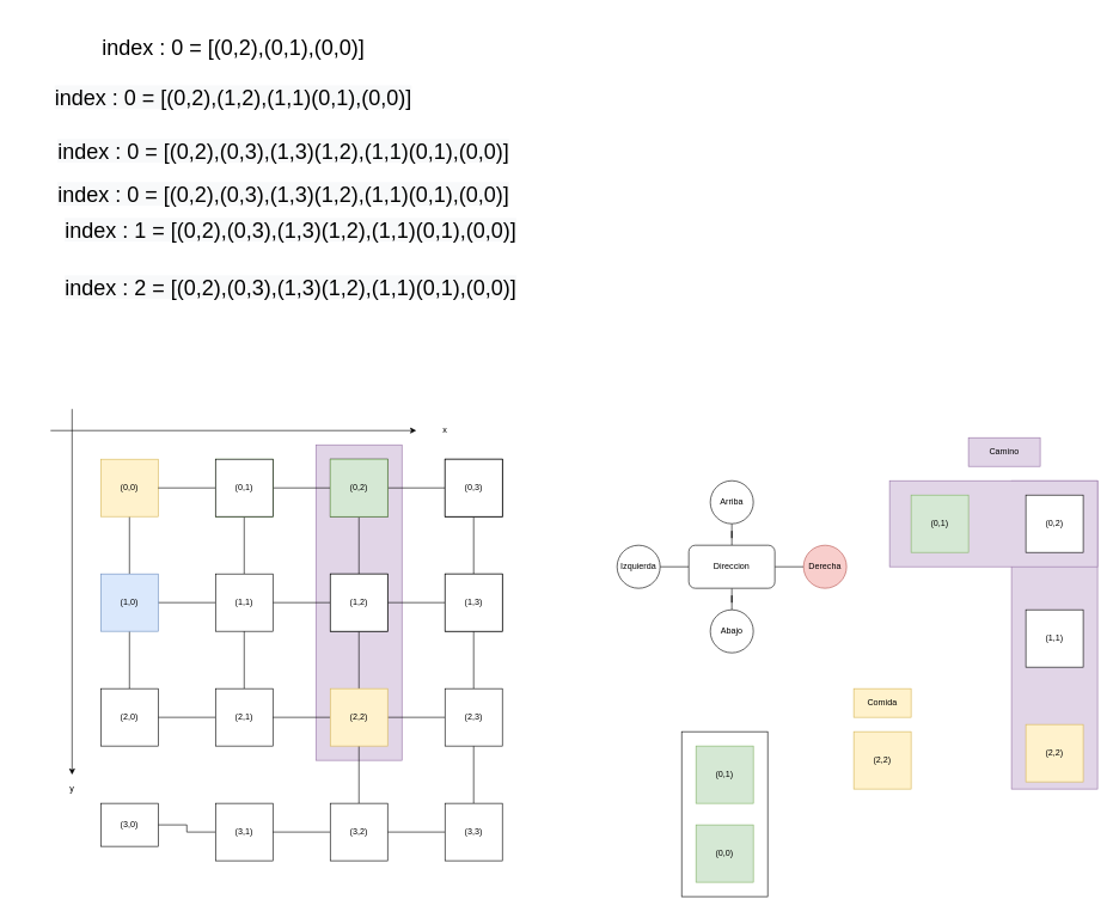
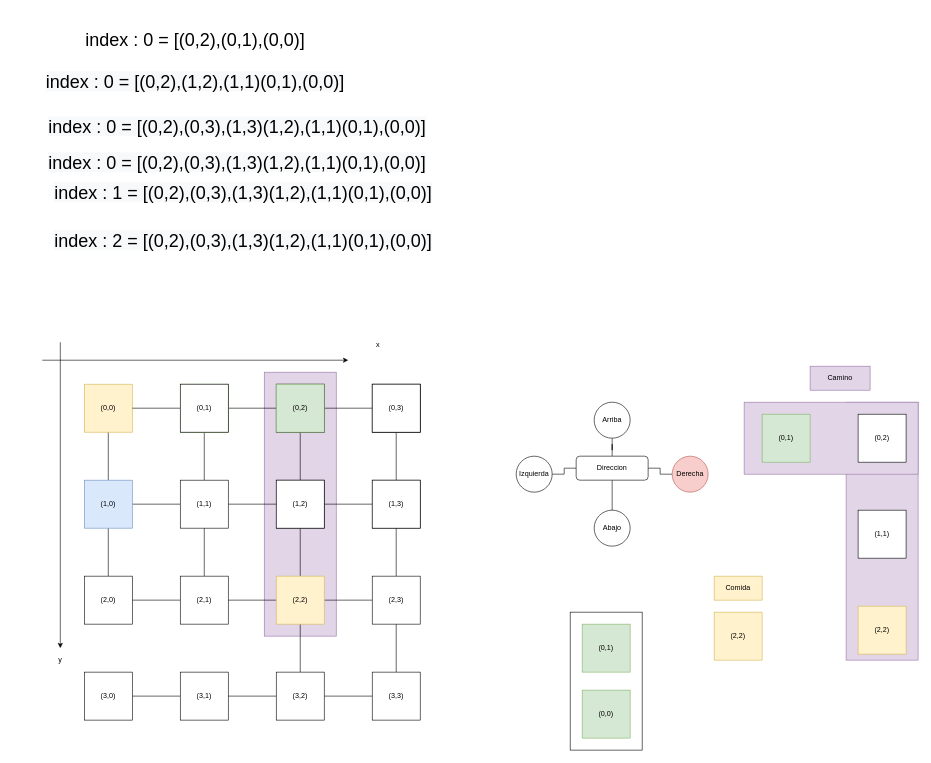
  <mxCell id="0" />
  <mxCell id="1" parent="0" />
  <mxCell id="2" value="" style="rounded=0;whiteSpace=wrap;html=1;fillColor=#e1d5e7;strokeColor=#9673a6;" parent="1" vertex="1"><mxGeometry x="440" y="620" width="120" height="440" as="geometry" /></mxCell>
  <mxCell id="3" value="" style="rounded=0;whiteSpace=wrap;html=1;" parent="1" vertex="1"><mxGeometry x="950" y="1020" width="120" height="230" as="geometry" /></mxCell>
  <mxCell id="4" style="edgeStyle=orthogonalEdgeStyle;rounded=0;orthogonalLoop=1;jettySize=auto;html=1;endArrow=none;endFill=0;" parent="1" source="5" target="14" edge="1"><mxGeometry relative="1" as="geometry" /></mxCell>
  <mxCell id="5" value="(0,0)" style="whiteSpace=wrap;html=1;aspect=fixed;fillColor=#fff2cc;strokeColor=#d6b656;" parent="1" vertex="1"><mxGeometry x="140" y="640" width="80" height="80" as="geometry" /></mxCell>
  <mxCell id="6" style="edgeStyle=orthogonalEdgeStyle;rounded=0;orthogonalLoop=1;jettySize=auto;html=1;endArrow=none;endFill=0;" parent="1" source="9" target="16" edge="1"><mxGeometry relative="1" as="geometry" /></mxCell>
  <mxCell id="7" style="edgeStyle=orthogonalEdgeStyle;rounded=0;orthogonalLoop=1;jettySize=auto;html=1;endArrow=none;endFill=0;" parent="1" source="9" target="5" edge="1"><mxGeometry relative="1" as="geometry" /></mxCell>
  <mxCell id="8" style="edgeStyle=orthogonalEdgeStyle;rounded=0;orthogonalLoop=1;jettySize=auto;html=1;endArrow=none;endFill=0;" parent="1" source="9" target="11" edge="1"><mxGeometry relative="1" as="geometry" /></mxCell>
  <mxCell id="9" value="(0,1)" style="whiteSpace=wrap;html=1;aspect=fixed;fillColor=#d5e8d4;strokeColor=#82b366;" parent="1" vertex="1"><mxGeometry x="300" y="640" width="80" height="80" as="geometry" /></mxCell>
  <mxCell id="10" style="edgeStyle=orthogonalEdgeStyle;rounded=0;orthogonalLoop=1;jettySize=auto;html=1;endArrow=none;endFill=0;" parent="1" source="11" target="18" edge="1"><mxGeometry relative="1" as="geometry" /></mxCell>
  <mxCell id="11" value="(0,2)" style="whiteSpace=wrap;html=1;aspect=fixed;" parent="1" vertex="1"><mxGeometry x="460" y="640" width="80" height="80" as="geometry" /></mxCell>
  <mxCell id="12" style="edgeStyle=orthogonalEdgeStyle;rounded=0;orthogonalLoop=1;jettySize=auto;html=1;endArrow=none;endFill=0;" parent="1" source="14" target="20" edge="1"><mxGeometry relative="1" as="geometry" /></mxCell>
  <mxCell id="13" style="edgeStyle=orthogonalEdgeStyle;rounded=0;orthogonalLoop=1;jettySize=auto;html=1;endArrow=none;endFill=0;" parent="1" source="14" target="16" edge="1"><mxGeometry relative="1" as="geometry" /></mxCell>
  <mxCell id="14" value="(1,0)" style="whiteSpace=wrap;html=1;aspect=fixed;fillColor=#dae8fc;strokeColor=#6c8ebf;" parent="1" vertex="1"><mxGeometry x="140" y="800" width="80" height="80" as="geometry" /></mxCell>
  <mxCell id="15" style="edgeStyle=orthogonalEdgeStyle;rounded=0;orthogonalLoop=1;jettySize=auto;html=1;endArrow=none;endFill=0;" parent="1" source="16" target="18" edge="1"><mxGeometry relative="1" as="geometry" /></mxCell>
  <mxCell id="16" value="(1,1)" style="whiteSpace=wrap;html=1;aspect=fixed;" parent="1" vertex="1"><mxGeometry x="300" y="800" width="80" height="80" as="geometry" /></mxCell>
  <mxCell id="17" style="edgeStyle=orthogonalEdgeStyle;rounded=0;orthogonalLoop=1;jettySize=auto;html=1;endArrow=none;endFill=0;" parent="1" source="18" target="26" edge="1"><mxGeometry relative="1" as="geometry" /></mxCell>
  <mxCell id="18" value="(1,1)" style="whiteSpace=wrap;html=1;aspect=fixed;" parent="1" vertex="1"><mxGeometry x="460" y="800" width="80" height="80" as="geometry" /></mxCell>
  <mxCell id="19" style="edgeStyle=orthogonalEdgeStyle;rounded=0;orthogonalLoop=1;jettySize=auto;html=1;endArrow=none;endFill=0;" parent="1" source="20" target="22" edge="1"><mxGeometry relative="1" as="geometry" /></mxCell>
  <mxCell id="20" value="(2,0)" style="whiteSpace=wrap;html=1;aspect=fixed;" parent="1" vertex="1"><mxGeometry x="140" y="960" width="80" height="80" as="geometry" /></mxCell>
  <mxCell id="21" style="edgeStyle=orthogonalEdgeStyle;rounded=0;orthogonalLoop=1;jettySize=auto;html=1;endArrow=none;endFill=0;" parent="1" source="22" target="16" edge="1"><mxGeometry relative="1" as="geometry" /></mxCell>
  <mxCell id="22" value="(2,1)" style="whiteSpace=wrap;html=1;aspect=fixed;" parent="1" vertex="1"><mxGeometry x="300" y="960" width="80" height="80" as="geometry" /></mxCell>
  <mxCell id="23" style="edgeStyle=orthogonalEdgeStyle;rounded=0;orthogonalLoop=1;jettySize=auto;html=1;endArrow=none;endFill=0;" parent="1" source="26" target="22" edge="1"><mxGeometry relative="1" as="geometry" /></mxCell>
  <mxCell id="24" style="edgeStyle=orthogonalEdgeStyle;rounded=0;orthogonalLoop=1;jettySize=auto;html=1;endArrow=none;endFill=0;" edge="1" parent="1" source="26" target="63"><mxGeometry relative="1" as="geometry" /></mxCell>
  <mxCell id="25" style="edgeStyle=orthogonalEdgeStyle;rounded=0;orthogonalLoop=1;jettySize=auto;html=1;endArrow=none;endFill=0;" edge="1" parent="1" source="26" target="72"><mxGeometry relative="1" as="geometry" /></mxCell>
  <mxCell id="26" value="(2,2)" style="whiteSpace=wrap;html=1;aspect=fixed;fillColor=#fff2cc;strokeColor=#d6b656;" parent="1" vertex="1"><mxGeometry x="460" y="960" width="80" height="80" as="geometry" /></mxCell>
  <mxCell id="27" value="" style="endArrow=classic;html=1;" parent="1" edge="1"><mxGeometry width="50" height="50" relative="1" as="geometry"><mxPoint x="70" y="600" as="sourcePoint" /><mxPoint x="580" y="600" as="targetPoint" /></mxGeometry></mxCell>
  <mxCell id="28" value="" style="endArrow=classic;html=1;" parent="1" edge="1"><mxGeometry width="50" height="50" relative="1" as="geometry"><mxPoint x="100" y="570" as="sourcePoint" /><mxPoint x="100" y="1080" as="targetPoint" /></mxGeometry></mxCell>
- <mxCell id="29" value="x" style="text;html=1;strokeColor=none;fillColor=none;align=center;verticalAlign=middle;whiteSpace=wrap;rounded=0;" parent="1" vertex="1"><mxGeometry x="600" y="590" width="40" height="20" as="geometry" /></mxCell>
+ <mxCell id="29" value="x" style="text;html=1;strokeColor=none;fillColor=none;align=center;verticalAlign=middle;whiteSpace=wrap;rounded=0;" parent="1" vertex="1"><mxGeometry x="610" y="565" width="40" height="20" as="geometry" /></mxCell>
  <mxCell id="30" value="y" style="text;html=1;strokeColor=none;fillColor=none;align=center;verticalAlign=middle;whiteSpace=wrap;rounded=0;" parent="1" vertex="1"><mxGeometry x="80" y="1090" width="40" height="20" as="geometry" /></mxCell>
  <mxCell id="31" style="edgeStyle=orthogonalEdgeStyle;rounded=0;orthogonalLoop=1;jettySize=auto;html=1;endArrow=none;endFill=0;" parent="1" source="35" target="39" edge="1"><mxGeometry relative="1" as="geometry" /></mxCell>
  <mxCell id="32" style="edgeStyle=orthogonalEdgeStyle;rounded=0;orthogonalLoop=1;jettySize=auto;html=1;endArrow=none;endFill=0;" parent="1" source="35" target="36" edge="1"><mxGeometry relative="1" as="geometry" /></mxCell>
  <mxCell id="33" style="edgeStyle=orthogonalEdgeStyle;rounded=0;orthogonalLoop=1;jettySize=auto;html=1;endArrow=none;endFill=0;" parent="1" source="35" target="37" edge="1"><mxGeometry relative="1" as="geometry" /></mxCell>
  <mxCell id="34" style="edgeStyle=orthogonalEdgeStyle;rounded=0;orthogonalLoop=1;jettySize=auto;html=1;endArrow=none;endFill=0;" parent="1" source="35" target="38" edge="1"><mxGeometry relative="1" as="geometry" /></mxCell>
- <mxCell id="35" value="Direccion" style="rounded=1;whiteSpace=wrap;html=1;" parent="1" vertex="1"><mxGeometry x="960" y="760" width="120" height="60" as="geometry" /></mxCell>
+ <mxCell id="35" value="Direccion" style="rounded=1;whiteSpace=wrap;html=1;" parent="1" vertex="1"><mxGeometry x="960" y="760" width="120" height="40" as="geometry" /></mxCell>
  <mxCell id="36" value="Arriba" style="ellipse;whiteSpace=wrap;html=1;aspect=fixed;" parent="1" vertex="1"><mxGeometry x="990" y="670" width="60" height="60" as="geometry" /></mxCell>
  <mxCell id="37" value="Derecha" style="ellipse;whiteSpace=wrap;html=1;aspect=fixed;fillColor=#f8cecc;strokeColor=#b85450;" parent="1" vertex="1"><mxGeometry x="1120" y="760" width="60" height="60" as="geometry" /></mxCell>
  <mxCell id="38" value="Abajo" style="ellipse;whiteSpace=wrap;html=1;aspect=fixed;" parent="1" vertex="1"><mxGeometry x="990" y="850" width="60" height="60" as="geometry" /></mxCell>
  <mxCell id="39" value="Izquierda" style="ellipse;whiteSpace=wrap;html=1;aspect=fixed;" parent="1" vertex="1"><mxGeometry x="860" y="760" width="60" height="60" as="geometry" /></mxCell>
  <mxCell id="40" value="(0,0)" style="whiteSpace=wrap;html=1;aspect=fixed;fillColor=#d5e8d4;strokeColor=#82b366;" parent="1" vertex="1"><mxGeometry x="970" y="1150" width="80" height="80" as="geometry" /></mxCell>
  <mxCell id="41" value="(0,1)" style="whiteSpace=wrap;html=1;aspect=fixed;fillColor=#d5e8d4;strokeColor=#82b366;" parent="1" vertex="1"><mxGeometry x="970" y="1040" width="80" height="80" as="geometry" /></mxCell>
  <mxCell id="42" value="(2,2)" style="whiteSpace=wrap;html=1;aspect=fixed;fillColor=#fff2cc;strokeColor=#d6b656;" parent="1" vertex="1"><mxGeometry x="1190" y="1020" width="80" height="80" as="geometry" /></mxCell>
  <mxCell id="43" value="Comida" style="text;html=1;strokeColor=#d6b656;fillColor=#fff2cc;align=center;verticalAlign=middle;whiteSpace=wrap;rounded=0;" parent="1" vertex="1"><mxGeometry x="1190" y="960" width="80" height="40" as="geometry" /></mxCell>
  <mxCell id="44" value="(0,1)" style="whiteSpace=wrap;html=1;aspect=fixed;fillColor=#d5e8d4;strokeColor=#82b366;" parent="1" vertex="1"><mxGeometry x="300" y="640" width="80" height="80" as="geometry" /></mxCell>
  <mxCell id="45" value="(0,2)" style="whiteSpace=wrap;html=1;aspect=fixed;" parent="1" vertex="1"><mxGeometry x="460" y="640" width="80" height="80" as="geometry" /></mxCell>
  <mxCell id="46" value="(0,1)" style="whiteSpace=wrap;html=1;aspect=fixed;" parent="1" vertex="1"><mxGeometry x="300" y="640" width="80" height="80" as="geometry" /></mxCell>
  <mxCell id="47" style="edgeStyle=orthogonalEdgeStyle;rounded=0;orthogonalLoop=1;jettySize=auto;html=1;endArrow=none;endFill=0;" edge="1" parent="1" source="48" target="65"><mxGeometry relative="1" as="geometry" /></mxCell>
  <mxCell id="48" value="(0,2)" style="whiteSpace=wrap;html=1;aspect=fixed;fillColor=#d5e8d4;strokeColor=#82b366;" parent="1" vertex="1"><mxGeometry x="460" y="640" width="80" height="80" as="geometry" /></mxCell>
  <mxCell id="49" style="edgeStyle=orthogonalEdgeStyle;rounded=0;orthogonalLoop=1;jettySize=auto;html=1;endArrow=none;endFill=0;" edge="1" parent="1" source="50" target="66"><mxGeometry relative="1" as="geometry" /></mxCell>
  <mxCell id="50" value="(1,2)" style="whiteSpace=wrap;html=1;aspect=fixed;" parent="1" vertex="1"><mxGeometry x="460" y="800" width="80" height="80" as="geometry" /></mxCell>
  <mxCell id="51" value="" style="rounded=0;whiteSpace=wrap;html=1;fillColor=#e1d5e7;strokeColor=#9673a6;" parent="1" vertex="1"><mxGeometry x="1410" y="670" width="120" height="430" as="geometry" /></mxCell>
  <mxCell id="52" value="(2,2)" style="whiteSpace=wrap;html=1;aspect=fixed;fillColor=#fff2cc;strokeColor=#d6b656;" parent="1" vertex="1"><mxGeometry x="1430" y="1010" width="80" height="80" as="geometry" /></mxCell>
  <mxCell id="53" value="" style="rounded=0;whiteSpace=wrap;html=1;fillColor=#e1d5e7;strokeColor=#9673a6;" parent="1" vertex="1"><mxGeometry x="1240" y="670" width="290" height="120" as="geometry" /></mxCell>
  <mxCell id="54" value="(0,1)" style="whiteSpace=wrap;html=1;aspect=fixed;fillColor=#d5e8d4;strokeColor=#82b366;" parent="1" vertex="1"><mxGeometry x="1270" y="690" width="80" height="80" as="geometry" /></mxCell>
  <mxCell id="55" value="(0,2)" style="whiteSpace=wrap;html=1;aspect=fixed;" parent="1" vertex="1"><mxGeometry x="1430" y="690" width="80" height="80" as="geometry" /></mxCell>
  <mxCell id="56" value="(1,1)" style="whiteSpace=wrap;html=1;aspect=fixed;" parent="1" vertex="1"><mxGeometry x="1430" y="850" width="80" height="80" as="geometry" /></mxCell>
  <mxCell id="57" value="Camino" style="text;html=1;strokeColor=#9673a6;fillColor=#e1d5e7;align=center;verticalAlign=middle;whiteSpace=wrap;rounded=0;" parent="1" vertex="1"><mxGeometry x="1350" y="610" width="100" height="40" as="geometry" /></mxCell>
  <mxCell id="58" style="edgeStyle=orthogonalEdgeStyle;rounded=0;orthogonalLoop=1;jettySize=auto;html=1;endArrow=none;endFill=0;" edge="1" parent="1" source="59" target="61"><mxGeometry relative="1" as="geometry" /></mxCell>
  <mxCell id="59" value="(0,2)" style="whiteSpace=wrap;html=1;aspect=fixed;" vertex="1" parent="1"><mxGeometry x="620" y="640" width="80" height="80" as="geometry" /></mxCell>
  <mxCell id="60" style="edgeStyle=orthogonalEdgeStyle;rounded=0;orthogonalLoop=1;jettySize=auto;html=1;endArrow=none;endFill=0;" edge="1" parent="1" source="61" target="63"><mxGeometry relative="1" as="geometry" /></mxCell>
  <mxCell id="61" value="(1,1)" style="whiteSpace=wrap;html=1;aspect=fixed;" vertex="1" parent="1"><mxGeometry x="620" y="800" width="80" height="80" as="geometry" /></mxCell>
  <mxCell id="62" style="edgeStyle=orthogonalEdgeStyle;rounded=0;orthogonalLoop=1;jettySize=auto;html=1;endArrow=none;endFill=0;" edge="1" parent="1" source="63" target="73"><mxGeometry relative="1" as="geometry" /></mxCell>
  <mxCell id="63" value="(2,3)" style="whiteSpace=wrap;html=1;aspect=fixed;" vertex="1" parent="1"><mxGeometry x="620" y="960" width="80" height="80" as="geometry" /></mxCell>
  <mxCell id="64" value="(0,2)" style="whiteSpace=wrap;html=1;aspect=fixed;" vertex="1" parent="1"><mxGeometry x="620" y="640" width="80" height="80" as="geometry" /></mxCell>
  <mxCell id="65" value="(0,3)" style="whiteSpace=wrap;html=1;aspect=fixed;" vertex="1" parent="1"><mxGeometry x="620" y="640" width="80" height="80" as="geometry" /></mxCell>
  <mxCell id="66" value="(1,3)" style="whiteSpace=wrap;html=1;aspect=fixed;" vertex="1" parent="1"><mxGeometry x="620" y="800" width="80" height="80" as="geometry" /></mxCell>
  <mxCell id="67" style="edgeStyle=orthogonalEdgeStyle;rounded=0;orthogonalLoop=1;jettySize=auto;html=1;endArrow=none;endFill=0;" edge="1" parent="1" source="68" target="69"><mxGeometry relative="1" as="geometry" /></mxCell>
- <mxCell id="68" value="(3,0)" style="whiteSpace=wrap;html=1;aspect=fixed;" vertex="1" parent="1"><mxGeometry x="140" y="1120" width="80" height="60" as="geometry" /></mxCell>
+ <mxCell id="68" value="(3,0)" style="whiteSpace=wrap;html=1;aspect=fixed;" vertex="1" parent="1"><mxGeometry x="140" y="1120" width="80" height="80" as="geometry" /></mxCell>
  <mxCell id="69" value="(3,1)" style="whiteSpace=wrap;html=1;aspect=fixed;" vertex="1" parent="1"><mxGeometry x="300" y="1120" width="80" height="80" as="geometry" /></mxCell>
  <mxCell id="70" style="edgeStyle=orthogonalEdgeStyle;rounded=0;orthogonalLoop=1;jettySize=auto;html=1;endArrow=none;endFill=0;" edge="1" parent="1" source="72" target="69"><mxGeometry relative="1" as="geometry" /></mxCell>
  <mxCell id="71" style="edgeStyle=orthogonalEdgeStyle;rounded=0;orthogonalLoop=1;jettySize=auto;html=1;endArrow=none;endFill=0;" edge="1" parent="1" source="72" target="73"><mxGeometry relative="1" as="geometry" /></mxCell>
  <mxCell id="72" value="(3,2)" style="whiteSpace=wrap;html=1;aspect=fixed;" vertex="1" parent="1"><mxGeometry x="460" y="1120" width="80" height="80" as="geometry" /></mxCell>
  <mxCell id="73" value="(3,3)" style="whiteSpace=wrap;html=1;aspect=fixed;" vertex="1" parent="1"><mxGeometry x="620" y="1120" width="80" height="80" as="geometry" /></mxCell>
  <mxCell id="74" value="index : 0 = [(0,2),(0,1),(0,0)]" style="text;html=1;strokeColor=none;fillColor=none;align=center;verticalAlign=middle;whiteSpace=wrap;rounded=0;fontSize=30;" vertex="1" parent="1"><mxGeometry y="20" width="530" height="90" as="geometry" x="60" /></mxCell>
  <mxCell id="75" value="&#10;&#10;&lt;span style=&quot;color: rgb(0, 0, 0); font-family: helvetica; font-size: 30px; font-style: normal; font-weight: 400; letter-spacing: normal; text-align: center; text-indent: 0px; text-transform: none; word-spacing: 0px; background-color: rgb(248, 249, 250); display: inline; float: none;&quot;&gt;index : 0 = [(0,2),(1,2),(1,1)(0,1),(0,0)]&lt;/span&gt;&#10;&#10;" style="text;html=1;strokeColor=none;fillColor=none;align=center;verticalAlign=middle;whiteSpace=wrap;rounded=0;fontSize=30;" vertex="1" parent="1"><mxGeometry y="90" width="530" height="90" as="geometry" x="60" /></mxCell>
  <mxCell id="76" value="&lt;span style=&quot;color: rgb(0 , 0 , 0) ; font-family: &amp;#34;helvetica&amp;#34; ; font-size: 30px ; font-style: normal ; font-weight: 400 ; letter-spacing: normal ; text-align: center ; text-indent: 0px ; text-transform: none ; word-spacing: 0px ; background-color: rgb(248 , 249 , 250) ; display: inline ; float: none&quot;&gt;index : 0 = [(0,2),(0,3),(1,3)(1,2),(1,1)(0,1),(0,0)]&lt;/span&gt;" style="text;html=1;strokeColor=none;fillColor=none;align=center;verticalAlign=middle;whiteSpace=wrap;rounded=0;fontSize=30;" vertex="1" parent="1"><mxGeometry x="20" y="180" width="750" height="60" as="geometry" /></mxCell>
  <mxCell id="77" value="&lt;span style=&quot;color: rgb(0 , 0 , 0) ; font-family: &amp;#34;helvetica&amp;#34; ; font-size: 30px ; font-style: normal ; font-weight: 400 ; letter-spacing: normal ; text-align: center ; text-indent: 0px ; text-transform: none ; word-spacing: 0px ; background-color: rgb(248 , 249 , 250) ; display: inline ; float: none&quot;&gt;index : 0 = [(0,2),(0,3),(1,3)(1,2),(1,1)(0,1),(0,0)]&lt;/span&gt;" style="text;html=1;strokeColor=none;fillColor=none;align=center;verticalAlign=middle;whiteSpace=wrap;rounded=0;fontSize=30;" vertex="1" parent="1"><mxGeometry x="20" y="240" width="750" height="60" as="geometry" /></mxCell>
  <mxCell id="78" value="&lt;span style=&quot;color: rgb(0 , 0 , 0) ; font-family: &amp;#34;helvetica&amp;#34; ; font-size: 30px ; font-style: normal ; font-weight: 400 ; letter-spacing: normal ; text-align: center ; text-indent: 0px ; text-transform: none ; word-spacing: 0px ; background-color: rgb(248 , 249 , 250) ; display: inline ; float: none&quot;&gt;index : 1 = [(0,2),(0,3),(1,3)(1,2),(1,1)(0,1),(0,0)]&lt;/span&gt;" style="text;html=1;strokeColor=none;fillColor=none;align=center;verticalAlign=middle;whiteSpace=wrap;rounded=0;fontSize=30;" vertex="1" parent="1"><mxGeometry x="30" y="290" width="750" height="60" as="geometry" /></mxCell>
  <mxCell id="79" value="&lt;span style=&quot;color: rgb(0 , 0 , 0) ; font-family: &amp;#34;helvetica&amp;#34; ; font-size: 30px ; font-style: normal ; font-weight: 400 ; letter-spacing: normal ; text-align: center ; text-indent: 0px ; text-transform: none ; word-spacing: 0px ; background-color: rgb(248 , 249 , 250) ; display: inline ; float: none&quot;&gt;index : 2 = [(0,2),(0,3),(1,3)(1,2),(1,1)(0,1),(0,0)]&lt;/span&gt;" style="text;html=1;strokeColor=none;fillColor=none;align=center;verticalAlign=middle;whiteSpace=wrap;rounded=0;fontSize=30;" vertex="1" parent="1"><mxGeometry x="30" y="370" width="750" height="60" as="geometry" /></mxCell>
